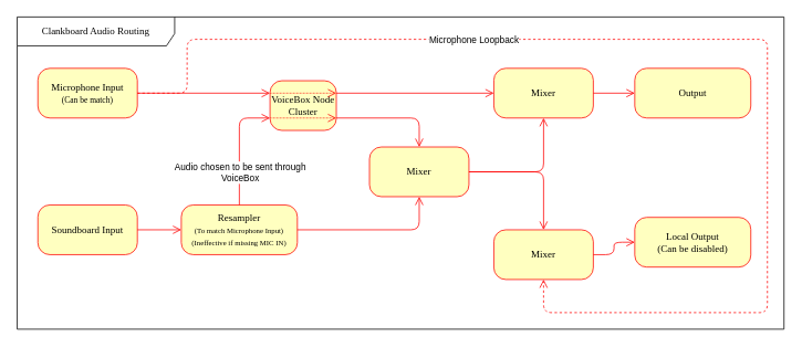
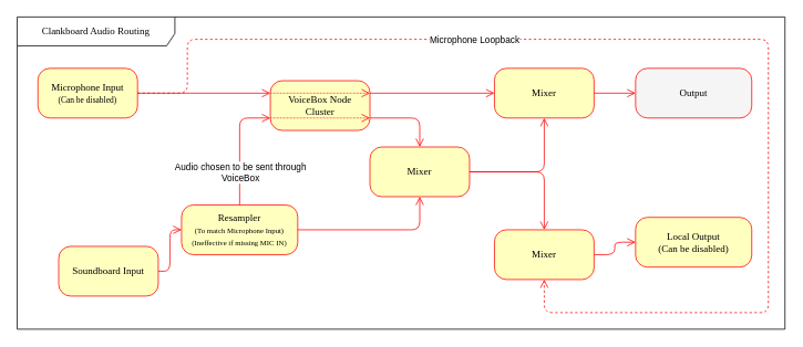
  <mxCell id="0" />
  <mxCell id="1" parent="0" />
  <mxCell id="2" value="Clankboard Audio Routing" style="shape=umlFrame;whiteSpace=wrap;html=1;rounded=1;shadow=0;comic=0;labelBackgroundColor=none;strokeWidth=1;fontFamily=Verdana;fontSize=12;align=center;width=190;height=35;" parent="1" vertex="1"><mxGeometry x="20" y="20" width="925" height="377" as="geometry" /></mxCell>
- <mxCell id="3" value="Microphone Input&lt;br style=&quot;font-size: 11px;&quot;&gt;&lt;font size=&quot;1&quot;&gt;(Can be match)&lt;/font&gt;" style="rounded=1;whiteSpace=wrap;html=1;arcSize=24;fillColor=#ffffc0;strokeColor=#ff0000;shadow=0;comic=0;labelBackgroundColor=none;fontFamily=Verdana;fontSize=12;fontColor=#000000;align=center;" vertex="1" parent="1"><mxGeometry x="45" y="82" width="120" height="60" as="geometry" /></mxCell>
- <mxCell id="4" value="Soundboard Input" style="rounded=1;whiteSpace=wrap;html=1;arcSize=24;fillColor=#ffffc0;strokeColor=#ff0000;shadow=0;comic=0;labelBackgroundColor=none;fontFamily=Verdana;fontSize=12;fontColor=#000000;align=center;" vertex="1" parent="1"><mxGeometry x="45" y="247" width="120" height="60" as="geometry" /></mxCell>
+ <mxCell id="3" value="Microphone Input&lt;br style=&quot;font-size: 11px;&quot;&gt;&lt;font size=&quot;1&quot;&gt;(Can be disabled)&lt;/font&gt;" style="rounded=1;whiteSpace=wrap;html=1;arcSize=24;fillColor=#ffffc0;strokeColor=#ff0000;shadow=0;comic=0;labelBackgroundColor=none;fontFamily=Verdana;fontSize=12;fontColor=#000000;align=center;" vertex="1" parent="1"><mxGeometry x="45" y="82" width="120" height="60" as="geometry" /></mxCell>
+ <mxCell id="4" value="Soundboard Input" style="rounded=1;whiteSpace=wrap;html=1;arcSize=24;fillColor=#ffffc0;strokeColor=#ff0000;shadow=0;comic=0;labelBackgroundColor=none;fontFamily=Verdana;fontSize=12;fontColor=#000000;align=center;" vertex="1" parent="1"><mxGeometry x="70" y="297" width="120" height="60" as="geometry" /></mxCell>
  <mxCell id="5" value="Resampler&lt;br&gt;&lt;font style=&quot;font-size: 9px;&quot;&gt;(To match Microphone Input)&lt;br&gt;(Ineffective if missing MIC IN)&lt;br&gt;&lt;/font&gt;" style="rounded=1;whiteSpace=wrap;html=1;arcSize=24;fillColor=#ffffc0;strokeColor=#ff0000;shadow=0;comic=0;labelBackgroundColor=none;fontFamily=Verdana;fontSize=12;fontColor=#000000;align=center;" vertex="1" parent="1"><mxGeometry x="218" y="247" width="140" height="60" as="geometry" /></mxCell>
  <mxCell id="6" style="edgeStyle=orthogonalEdgeStyle;html=1;labelBackgroundColor=none;endArrow=open;endSize=8;strokeColor=#ff0000;fontFamily=Verdana;fontSize=12;align=left;entryX=0;entryY=0.5;entryDx=0;entryDy=0;" edge="1" parent="1" source="4" target="5"><mxGeometry relative="1" as="geometry"><mxPoint x="55" y="777" as="sourcePoint" /><mxPoint x="135" y="777" as="targetPoint" /></mxGeometry></mxCell>
  <mxCell id="7" style="edgeStyle=orthogonalEdgeStyle;html=1;labelBackgroundColor=none;endArrow=open;endSize=8;strokeColor=#ff0000;fontFamily=Verdana;fontSize=12;align=left;exitX=0.5;exitY=0;exitDx=0;exitDy=0;entryX=0;entryY=0.75;entryDx=0;entryDy=0;" edge="1" parent="1" source="5" target="10"><mxGeometry relative="1" as="geometry"><mxPoint x="95" y="287" as="sourcePoint" /><mxPoint x="145" y="287" as="targetPoint" /></mxGeometry></mxCell>
  <mxCell id="8" value="Audio chosen to be sent through&lt;br&gt;VoiceBox" style="edgeLabel;html=1;align=center;verticalAlign=middle;resizable=0;points=[];" vertex="1" connectable="0" parent="7"><mxGeometry x="0.171" y="2" relative="1" as="geometry"><mxPoint x="2" y="43" as="offset" /></mxGeometry></mxCell>
- <mxCell id="9" value="Output" style="rounded=1;whiteSpace=wrap;html=1;arcSize=24;fillColor=#ffffc0;strokeColor=#ff0000;shadow=0;comic=0;labelBackgroundColor=none;fontFamily=Verdana;fontSize=12;fontColor=#000000;align=center;" vertex="1" parent="1"><mxGeometry x="765" y="82" width="140" height="60" as="geometry" /></mxCell>
- <mxCell id="10" value="VoiceBox Node&lt;br&gt;Cluster" style="rounded=1;whiteSpace=wrap;html=1;arcSize=24;fillColor=#ffffc0;strokeColor=#ff0000;shadow=0;comic=0;labelBackgroundColor=none;fontFamily=Verdana;fontSize=12;fontColor=#000000;align=center;" vertex="1" parent="1"><mxGeometry x="325" y="97" width="80" height="60" as="geometry" /></mxCell>
+ <mxCell id="9" value="Output" style="rounded=1;whiteSpace=wrap;html=1;arcSize=24;fillColor=#f5f5f5;strokeColor=#ff0000;shadow=0;comic=0;labelBackgroundColor=none;fontFamily=Verdana;fontSize=12;fontColor=#000000;align=center;" vertex="1" parent="1"><mxGeometry x="765" y="82" width="140" height="60" as="geometry" /></mxCell>
+ <mxCell id="10" value="VoiceBox Node&lt;br&gt;Cluster" style="rounded=1;whiteSpace=wrap;html=1;arcSize=24;fillColor=#ffffc0;strokeColor=#ff0000;shadow=0;comic=0;labelBackgroundColor=none;fontFamily=Verdana;fontSize=12;fontColor=#000000;align=center;" vertex="1" parent="1"><mxGeometry x="325" y="97" width="120" height="60" as="geometry" /></mxCell>
  <mxCell id="11" style="edgeStyle=orthogonalEdgeStyle;html=1;labelBackgroundColor=none;endArrow=open;endSize=8;strokeColor=#ff0000;fontFamily=Verdana;fontSize=12;align=left;exitX=1;exitY=0.5;exitDx=0;exitDy=0;entryX=0;entryY=0.25;entryDx=0;entryDy=0;" edge="1" parent="1" source="3" target="10"><mxGeometry relative="1" as="geometry"><mxPoint x="265" y="127" as="sourcePoint" /><mxPoint x="155" y="137" as="targetPoint" /><Array as="points"><mxPoint x="325" y="112" /><mxPoint x="325" y="112" /></Array></mxGeometry></mxCell>
  <mxCell id="12" value="Mixer" style="rounded=1;whiteSpace=wrap;html=1;arcSize=24;fillColor=#ffffc0;strokeColor=#ff0000;shadow=0;comic=0;labelBackgroundColor=none;fontFamily=Verdana;fontSize=12;fontColor=#000000;align=center;" vertex="1" parent="1"><mxGeometry x="445" y="177" width="120" height="60" as="geometry" /></mxCell>
  <mxCell id="13" style="edgeStyle=orthogonalEdgeStyle;html=1;labelBackgroundColor=none;endArrow=open;endSize=8;strokeColor=#ff0000;fontFamily=Verdana;fontSize=12;align=left;exitX=1;exitY=0.75;exitDx=0;exitDy=0;" edge="1" parent="1" source="10" target="12"><mxGeometry relative="1" as="geometry"><mxPoint x="275" y="137" as="sourcePoint" /><mxPoint x="335" y="137" as="targetPoint" /><Array as="points"><mxPoint x="505" y="142" /></Array></mxGeometry></mxCell>
  <mxCell id="14" value="Local Output&lt;br&gt;(Can be disabled)" style="rounded=1;whiteSpace=wrap;html=1;arcSize=24;fillColor=#ffffc0;strokeColor=#ff0000;shadow=0;comic=0;labelBackgroundColor=none;fontFamily=Verdana;fontSize=12;fontColor=#000000;align=center;" vertex="1" parent="1"><mxGeometry x="765" y="262" width="140" height="60" as="geometry" /></mxCell>
  <mxCell id="15" style="edgeStyle=orthogonalEdgeStyle;html=1;labelBackgroundColor=none;endArrow=open;endSize=8;strokeColor=#ff0000;fontFamily=Verdana;fontSize=12;align=left;exitX=1;exitY=0.5;exitDx=0;exitDy=0;entryX=0.5;entryY=0;entryDx=0;entryDy=0;" edge="1" parent="1" source="12" target="24"><mxGeometry relative="1" as="geometry"><mxPoint x="285" y="287" as="sourcePoint" /><mxPoint x="685" y="317" as="targetPoint" /><Array as="points"><mxPoint x="655" y="207" /></Array></mxGeometry></mxCell>
  <mxCell id="16" style="edgeStyle=orthogonalEdgeStyle;html=1;labelBackgroundColor=none;endArrow=open;endSize=8;strokeColor=#ff0000;fontFamily=Verdana;fontSize=12;align=left;exitX=1;exitY=0.5;exitDx=0;exitDy=0;dashed=1;entryX=0.5;entryY=1;entryDx=0;entryDy=0;" edge="1" parent="1" source="3" target="24"><mxGeometry relative="1" as="geometry"><mxPoint x="95" y="137" as="sourcePoint" /><mxPoint x="155" y="137" as="targetPoint" /><Array as="points"><mxPoint x="225" y="112" /><mxPoint x="225" y="47" /><mxPoint x="925" y="47" /><mxPoint x="925" y="377" /><mxPoint x="655" y="377" /></Array></mxGeometry></mxCell>
  <mxCell id="17" value="Microphone Loopback" style="edgeLabel;html=1;align=center;verticalAlign=middle;resizable=0;points=[];" vertex="1" connectable="0" parent="16"><mxGeometry x="-0.358" relative="1" as="geometry"><mxPoint as="offset" /></mxGeometry></mxCell>
  <mxCell id="18" style="edgeStyle=orthogonalEdgeStyle;html=1;labelBackgroundColor=none;endArrow=open;endSize=8;strokeColor=#ff0000;fontFamily=Verdana;fontSize=12;align=left;exitX=0;exitY=0.75;exitDx=0;exitDy=0;entryX=1;entryY=0.75;entryDx=0;entryDy=0;dashed=1;dashPattern=1 1;" edge="1" parent="1" source="10" target="10"><mxGeometry relative="1" as="geometry"><mxPoint x="455" y="122" as="sourcePoint" /><mxPoint x="695" y="122" as="targetPoint" /><Array as="points" /></mxGeometry></mxCell>
  <mxCell id="19" style="edgeStyle=orthogonalEdgeStyle;html=1;labelBackgroundColor=none;endArrow=open;endSize=8;strokeColor=#ff0000;fontFamily=Verdana;fontSize=12;align=left;exitX=0;exitY=0.25;exitDx=0;exitDy=0;entryX=1;entryY=0.25;entryDx=0;entryDy=0;dashed=1;dashPattern=1 1;" edge="1" parent="1" source="10" target="10"><mxGeometry relative="1" as="geometry"><mxPoint x="335" y="152" as="sourcePoint" /><mxPoint x="455" y="152" as="targetPoint" /><Array as="points" /></mxGeometry></mxCell>
  <mxCell id="20" value="Mixer" style="rounded=1;whiteSpace=wrap;html=1;arcSize=24;fillColor=#ffffc0;strokeColor=#ff0000;shadow=0;comic=0;labelBackgroundColor=none;fontFamily=Verdana;fontSize=12;fontColor=#000000;align=center;" vertex="1" parent="1"><mxGeometry x="595" y="82" width="120" height="60" as="geometry" /></mxCell>
  <mxCell id="21" style="edgeStyle=orthogonalEdgeStyle;html=1;labelBackgroundColor=none;endArrow=open;endSize=8;strokeColor=#ff0000;fontFamily=Verdana;fontSize=12;align=left;exitX=1;exitY=0.25;exitDx=0;exitDy=0;entryX=0;entryY=0.5;entryDx=0;entryDy=0;" edge="1" parent="1" source="10" target="20"><mxGeometry relative="1" as="geometry"><mxPoint x="584.99" y="157" as="sourcePoint" /><mxPoint x="605" y="107" as="targetPoint" /><Array as="points" /></mxGeometry></mxCell>
  <mxCell id="22" style="edgeStyle=orthogonalEdgeStyle;html=1;labelBackgroundColor=none;endArrow=open;endSize=8;strokeColor=#ff0000;fontFamily=Verdana;fontSize=12;align=left;exitX=1;exitY=0.5;exitDx=0;exitDy=0;entryX=0.5;entryY=1;entryDx=0;entryDy=0;" edge="1" parent="1" source="12" target="20"><mxGeometry relative="1" as="geometry"><mxPoint x="615" y="192.27" as="sourcePoint" /><mxPoint x="765" y="192.27" as="targetPoint" /><Array as="points" /></mxGeometry></mxCell>
  <mxCell id="23" style="edgeStyle=orthogonalEdgeStyle;html=1;labelBackgroundColor=none;endArrow=open;endSize=8;strokeColor=#ff0000;fontFamily=Verdana;fontSize=12;align=left;entryX=0.5;entryY=1;entryDx=0;entryDy=0;exitX=1;exitY=0.5;exitDx=0;exitDy=0;" edge="1" parent="1" source="5" target="12"><mxGeometry relative="1" as="geometry"><mxPoint x="175" y="287" as="sourcePoint" /><mxPoint x="228" y="287" as="targetPoint" /></mxGeometry></mxCell>
  <mxCell id="24" value="Mixer" style="rounded=1;whiteSpace=wrap;html=1;arcSize=24;fillColor=#ffffc0;strokeColor=#ff0000;shadow=0;comic=0;labelBackgroundColor=none;fontFamily=Verdana;fontSize=12;fontColor=#000000;align=center;" vertex="1" parent="1"><mxGeometry x="595" y="277" width="120" height="60" as="geometry" /></mxCell>
  <mxCell id="25" style="edgeStyle=orthogonalEdgeStyle;html=1;labelBackgroundColor=none;endArrow=open;endSize=8;strokeColor=#ff0000;fontFamily=Verdana;fontSize=12;align=left;exitX=1;exitY=0.5;exitDx=0;exitDy=0;entryX=0;entryY=0.5;entryDx=0;entryDy=0;" edge="1" parent="1" source="20" target="9"><mxGeometry relative="1" as="geometry"><mxPoint x="735" y="167" as="sourcePoint" /><mxPoint x="885" y="167" as="targetPoint" /><Array as="points" /></mxGeometry></mxCell>
  <mxCell id="26" style="edgeStyle=orthogonalEdgeStyle;html=1;labelBackgroundColor=none;endArrow=open;endSize=8;strokeColor=#ff0000;fontFamily=Verdana;fontSize=12;align=left;entryX=0;entryY=0.5;entryDx=0;entryDy=0;" edge="1" parent="1" source="24" target="14"><mxGeometry relative="1" as="geometry"><mxPoint x="725" y="122" as="sourcePoint" /><mxPoint x="765" y="307" as="targetPoint" /><Array as="points" /></mxGeometry></mxCell>
